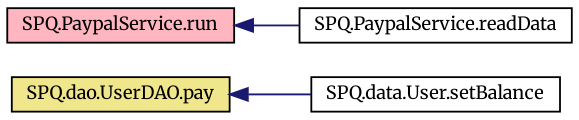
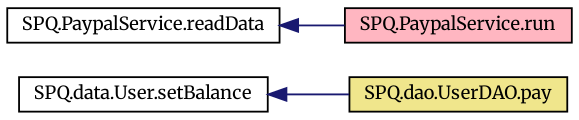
  digraph {
    fontname=Merriweather
    rankdir=LR
    node [color=black fillcolor=white fontname=Merriweather fontsize=10 shape=record style=filled]
    edge [color=midnightblue dir=back fontname=Merriweather fontsize=10 labelfontname=Helvetica labelfontsize=10 style=solid]
    n1 [fontcolor=black height=0.2 label="SPQ.data.User.setBalance" width=0.4]
    n2 [fillcolor=khaki height=0.2 label="SPQ.dao.UserDAO.pay" width=0.4]
    n3 [height=0.2 label="SPQ.PaypalService.readData" width=0.4]
    n4 [fillcolor=lightpink height=0.2 label="SPQ.PaypalService.run" width=0.4]
-   n2 -> n1
-   n4 -> n3
+   n1 -> n2
+   n3 -> n4
  }
